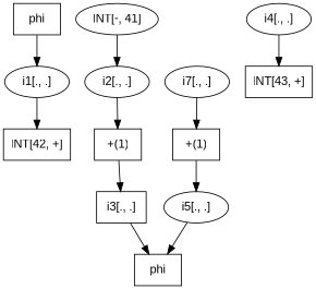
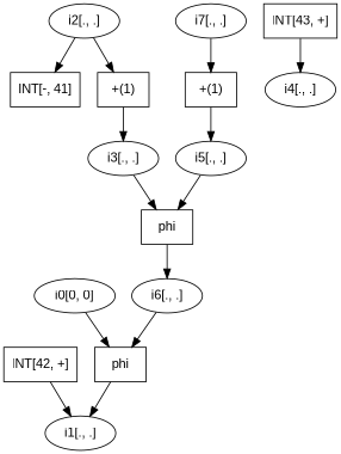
  digraph {
    fontname="Liberation Sans"
    node [fontname="Liberation Sans"]
    edge [fontname="Liberation Sans"]
    n1 [label=" i1[., .] "]
    n2 [label="INT[42, +]" shape=box]
-   n3 [label="INT[-, 41]" shape=ellipse]
+   n3 [label="INT[-, 41]" shape=box]
    n4 [label=" i2[., .] "]
+   n5 [label=" i0[0, 0] "]
    n6 [label=" phi " shape=box]
-   n7 [label=" i3[., .] " shape=box]
+   n7 [label=" i3[., .] "]
    n8 [label=" phi " shape=box]
+   n9 [label=" i6[., .] "]
    n10 [label="+(1)" shape=box]
    n11 [label=" i5[., .] "]
    n12 [label=" i4[., .] "]
    n13 [label="INT[43, +]" shape=box]
    n14 [label=" i7[., .] "]
    n15 [label="+(1)" shape=box]
-   n1 -> n2
-   n3 -> n4
+   n2 -> n1
+   n4 -> n3
    n4 -> n10
+   n5 -> n6
    n6 -> n1
    n7 -> n8
+   n8 -> n9
+   n9 -> n6
    n10 -> n7
    n11 -> n8
-   n12 -> n13
+   n13 -> n12
    n14 -> n15
    n15 -> n11
  }
